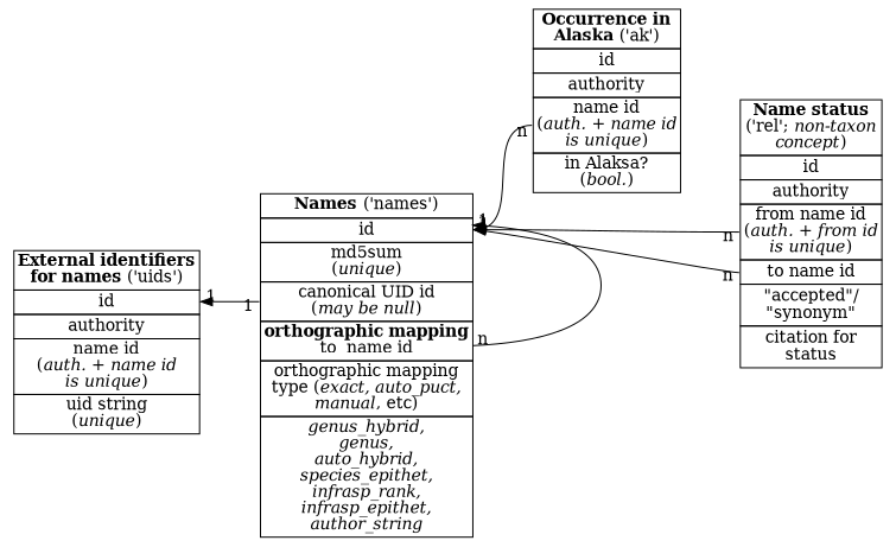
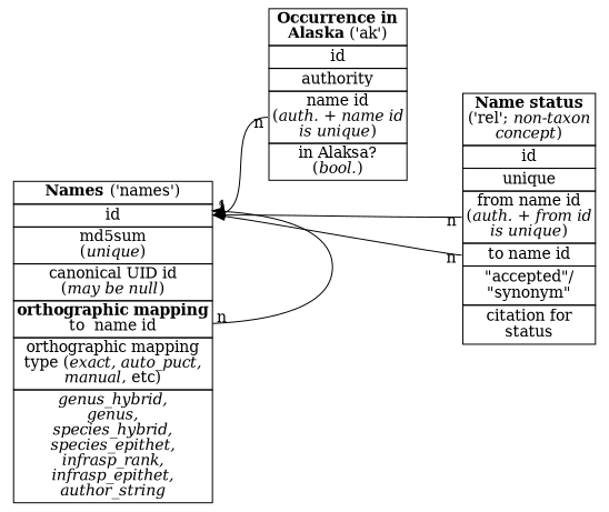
  digraph {
    rankdir=RL
    node [shape=plaintext]
    edge [headlabel=1 headport=p0 labeldistance=1 taillabel=n tailport=p3]
-   n1 [label=<<table border="0" cellborder="1" cellspacing="0">            <tr><td><b>Names</b> ('names')</td></tr>            <tr><td port="p0">id</td></tr>            <tr><td port="p1">md5sum<br/>(<i>unique</i>)</td></tr>            <tr><td port="p2">canonical UID id<br/>(<i>may be null</i>)</td></tr>            <tr><td port="p3"><b>orthographic mapping</b><br/>to  name id</td></tr>            <tr><td>orthographic mapping<br/>type (<i>exact, auto_puct,<br/>manual</i>, etc)</td></tr>            <tr><td ><i>genus_hybrid,<br/>genus,<br/>auto_hybrid,<br/>species_epithet,<br/>infrasp_rank,<br/>infrasp_epithet,<br/>author_string</i></td></tr>            </table>>]
-   n2 [label=<<table border="0" cellborder="1" cellspacing="0">           <tr><td><b>External identifiers<br/>for names</b> ('uids')</td></tr>           <tr><td port="p0">id</td></tr>           <tr><td port="p3">authority</td></tr>           <tr><td port="p1">name id<br/>(<i>auth. + name id<br/>is unique</i>)</td></tr>           <tr><td port="p2">uid string<br/>(<i>unique</i>)</td></tr>           </table>>]
+   n1 [label=<<table border="0" cellborder="1" cellspacing="0">            <tr><td><b>Names</b> ('names')</td></tr>            <tr><td port="p0">id</td></tr>            <tr><td port="p1">md5sum<br/>(<i>unique</i>)</td></tr>            <tr><td port="p2">canonical UID id<br/>(<i>may be null</i>)</td></tr>            <tr><td port="p3"><b>orthographic mapping</b><br/>to  name id</td></tr>            <tr><td>orthographic mapping<br/>type (<i>exact, auto_puct,<br/>manual</i>, etc)</td></tr>            <tr><td ><i>genus_hybrid,<br/>genus,<br/>species_hybrid,<br/>species_epithet,<br/>infrasp_rank,<br/>infrasp_epithet,<br/>author_string</i></td></tr>            </table>>]
    n3 [label=<<table border="0" cellborder="1" cellspacing="0">           <tr><td><b>Occurrence in<br/>Alaska</b> ('ak')</td></tr>           <tr><td port="p0">id</td></tr>           <tr><td>authority</td></tr>           <tr><td port="p1">name id<br/>(<i>auth. + name id<br/>is unique</i>)</td></tr>           <tr><td>in Alaksa?<br/>(<i>bool.</i>)</td></tr>           </table>>]
-   n4 [label=<<table border="0" cellborder="1" cellspacing="0">          <tr><td port="p0"><b>Name status</b><br/>('rel'; <i>non-taxon<br/>concept</i>)</td></tr>          <tr><td>id</td></tr>          <tr><td>authority</td></tr>          <tr><td port="p2">from name id<br/>(<i>auth. + from id<br/>is unique</i>)</td></tr>          <tr><td port="p3">to name id<br/></td></tr>          <tr><td port="p4">"accepted"/<br/>"synonym"</td></tr>          <tr><td port="p5">citation for<br/>status</td></tr>          </table>>]
+   n4 [label=<<table border="0" cellborder="1" cellspacing="0">          <tr><td port="p0"><b>Name status</b><br/>('rel'; <i>non-taxon<br/>concept</i>)</td></tr>          <tr><td>id</td></tr>          <tr><td>unique</td></tr>          <tr><td port="p2">from name id<br/>(<i>auth. + from id<br/>is unique</i>)</td></tr>          <tr><td port="p3">to name id<br/></td></tr>          <tr><td port="p4">"accepted"/<br/>"synonym"</td></tr>          <tr><td port="p5">citation for<br/>status</td></tr>          </table>>]
    n1 -> n1
-   n1 -> n2 [taillabel=1 tailport=p2]
    n3 -> n1 [tailport=p1]
    n4 -> n1 [minlen=2 tailport=p2]
    n4 -> n1
  }
